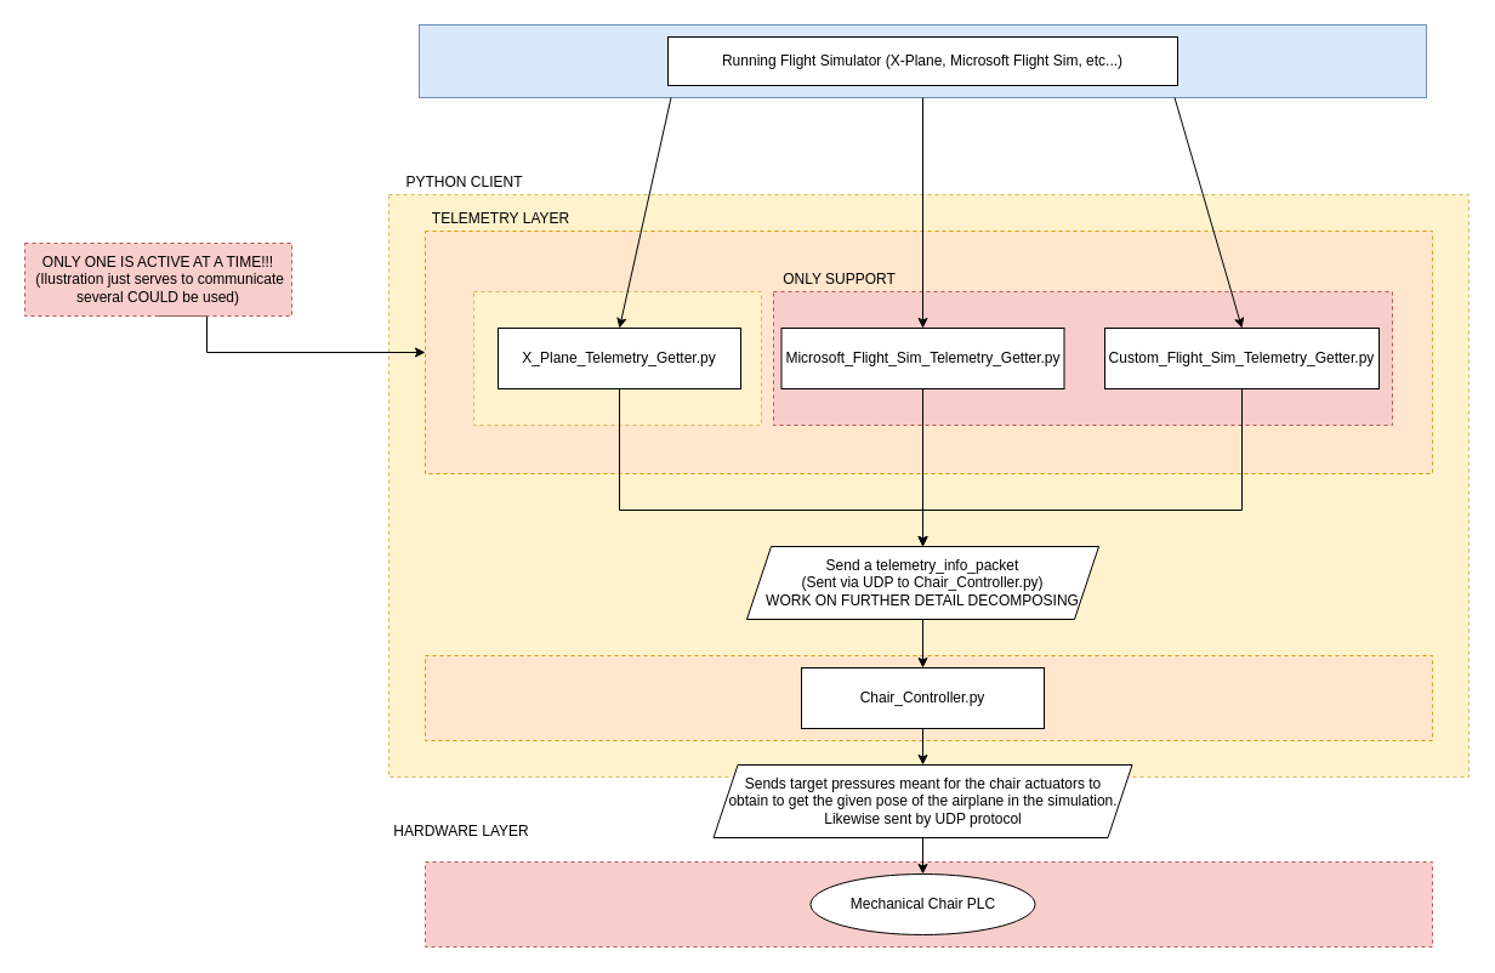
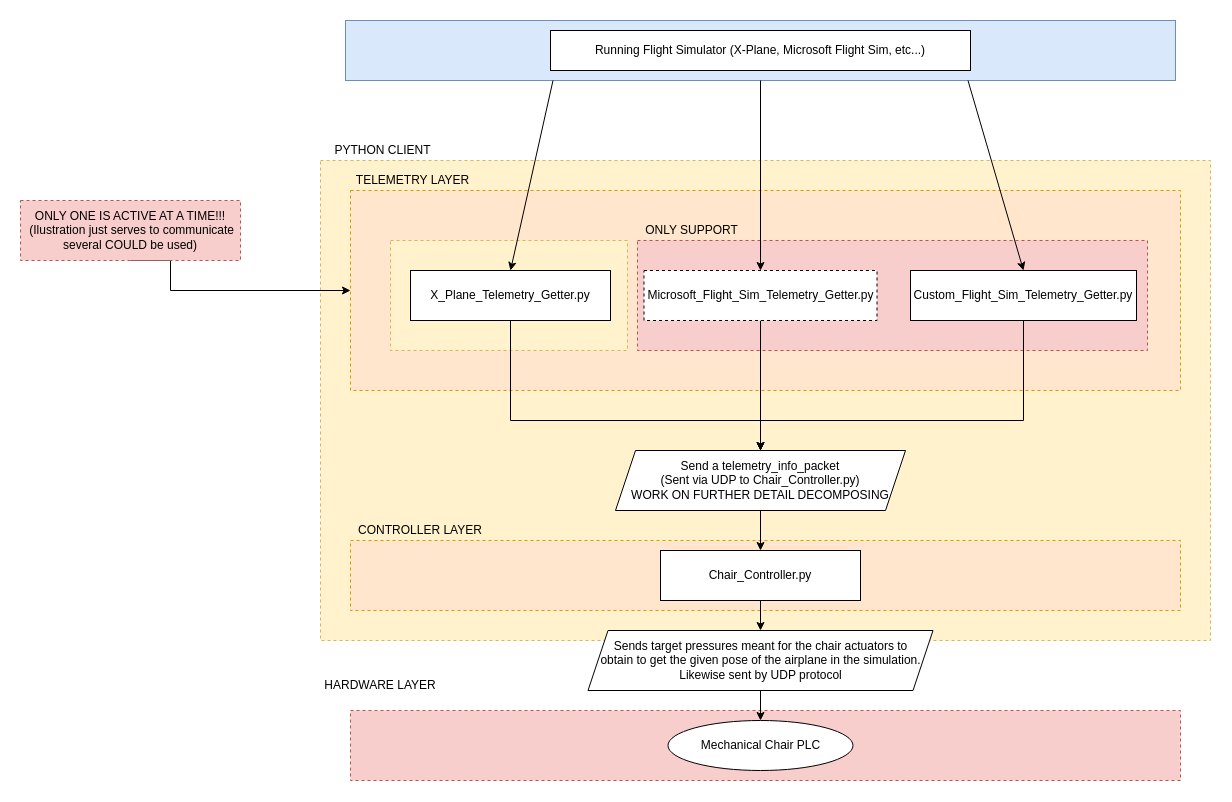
  <mxCell id="0" />
  <mxCell id="1" parent="0" />
  <mxCell id="2" value="" style="rounded=0;whiteSpace=wrap;html=1;fillColor=#fff2cc;strokeColor=#d6b656;dashed=1;" vertex="1" parent="1"><mxGeometry y="160" width="890" height="480" as="geometry" x="320" /></mxCell>
  <mxCell id="3" value="" style="rounded=0;whiteSpace=wrap;html=1;fillColor=#f8cecc;strokeColor=#b85450;dashed=1;" vertex="1" parent="1"><mxGeometry x="350" y="710" width="830" height="70" as="geometry" /></mxCell>
  <mxCell id="4" value="HARDWARE LAYER" style="text;html=1;strokeColor=none;fillColor=none;align=center;verticalAlign=middle;whiteSpace=wrap;rounded=0;dashed=1;" vertex="1" parent="1"><mxGeometry x="310" y="675" width="140" height="20" as="geometry" /></mxCell>
  <mxCell id="5" value="" style="rounded=0;whiteSpace=wrap;html=1;fillColor=#ffe6cc;strokeColor=#d79b00;dashed=1;" vertex="1" parent="1"><mxGeometry x="350" y="540" width="830" height="70" as="geometry" /></mxCell>
  <mxCell id="6" value="" style="rounded=0;whiteSpace=wrap;html=1;fillColor=#ffe6cc;strokeColor=#d79b00;dashed=1;" vertex="1" parent="1"><mxGeometry x="350" y="190" width="830" height="200" as="geometry" /></mxCell>
  <mxCell id="7" value="" style="rounded=0;whiteSpace=wrap;html=1;fillColor=#dae8fc;strokeColor=#6c8ebf;" vertex="1" parent="1"><mxGeometry x="345" y="20" width="830" height="60" as="geometry" /></mxCell>
  <mxCell id="8" style="edgeStyle=orthogonalEdgeStyle;rounded=0;orthogonalLoop=1;jettySize=auto;html=1;exitX=0.5;exitY=1;exitDx=0;exitDy=0;entryX=0.5;entryY=0;entryDx=0;entryDy=0;" edge="1" parent="1" source="9" target="26"><mxGeometry relative="1" as="geometry" /></mxCell>
  <mxCell id="9" value="Send a telemetry_info_packet&lt;br&gt;(Sent via UDP to Chair_Controller.py) &lt;br&gt;WORK ON FURTHER DETAIL DECOMPOSING" style="shape=parallelogram;perimeter=parallelogramPerimeter;whiteSpace=wrap;html=1;fixedSize=1;" vertex="1" parent="1"><mxGeometry x="615" y="450" width="290" height="60" as="geometry" /></mxCell>
  <mxCell id="10" value="" style="rounded=0;whiteSpace=wrap;html=1;dashed=1;fillColor=#f8cecc;strokeColor=#b85450;" vertex="1" parent="1"><mxGeometry x="637" y="240" width="510" height="110" as="geometry" /></mxCell>
  <mxCell id="11" style="edgeStyle=orthogonalEdgeStyle;rounded=0;orthogonalLoop=1;jettySize=auto;html=1;exitX=0.5;exitY=1;exitDx=0;exitDy=0;" edge="1" parent="1" source="12" target="9"><mxGeometry relative="1" as="geometry"><Array as="points"><mxPoint x="1023" y="420" /><mxPoint x="760" y="420" /></Array></mxGeometry></mxCell>
  <mxCell id="12" value="Custom_Flight_Sim_Telemetry_Getter.py" style="rounded=0;whiteSpace=wrap;html=1;" vertex="1" parent="1"><mxGeometry x="910" y="270" width="226" height="50" as="geometry" /></mxCell>
  <mxCell id="13" style="edgeStyle=orthogonalEdgeStyle;rounded=0;orthogonalLoop=1;jettySize=auto;html=1;exitX=0.5;exitY=1;exitDx=0;exitDy=0;entryX=0.5;entryY=0;entryDx=0;entryDy=0;" edge="1" parent="1" source="14" target="9"><mxGeometry relative="1" as="geometry" /></mxCell>
- <mxCell id="14" value="Microsoft_Flight_Sim_Telemetry_Getter.py" style="rounded=0;whiteSpace=wrap;html=1;" vertex="1" parent="1"><mxGeometry x="643.5" y="270" width="233" height="50" as="geometry" /></mxCell>
+ <mxCell id="14" value="Microsoft_Flight_Sim_Telemetry_Getter.py" style="rounded=0;whiteSpace=wrap;html=1;dashed=1;" vertex="1" parent="1"><mxGeometry x="643.5" y="270" width="233" height="50" as="geometry" /></mxCell>
  <mxCell id="15" style="edgeStyle=orthogonalEdgeStyle;rounded=0;orthogonalLoop=1;jettySize=auto;html=1;exitX=0.5;exitY=1;exitDx=0;exitDy=0;entryX=0.5;entryY=0;entryDx=0;entryDy=0;" edge="1" parent="1" source="7" target="14"><mxGeometry relative="1" as="geometry" /></mxCell>
  <mxCell id="16" value="" style="endArrow=classic;html=1;exitX=0.75;exitY=1;exitDx=0;exitDy=0;entryX=0.5;entryY=0;entryDx=0;entryDy=0;" edge="1" parent="1" source="7" target="12"><mxGeometry width="50" height="50" relative="1" as="geometry"><mxPoint x="950" y="230" as="sourcePoint" /><mxPoint x="1000" y="180" as="targetPoint" /></mxGeometry></mxCell>
  <mxCell id="17" value="" style="rounded=0;whiteSpace=wrap;html=1;dashed=1;fillColor=#fff2cc;strokeColor=#d6b656;" vertex="1" parent="1"><mxGeometry x="390" y="240" width="237" height="110" as="geometry" /></mxCell>
  <mxCell id="18" style="edgeStyle=orthogonalEdgeStyle;rounded=0;orthogonalLoop=1;jettySize=auto;html=1;exitX=0.5;exitY=1;exitDx=0;exitDy=0;" edge="1" parent="1" source="19" target="9"><mxGeometry relative="1" as="geometry"><Array as="points"><mxPoint x="510" y="420" /><mxPoint x="760" y="420" /></Array></mxGeometry></mxCell>
  <mxCell id="19" value="X_Plane_Telemetry_Getter.py" style="rounded=0;whiteSpace=wrap;html=1;" vertex="1" parent="1"><mxGeometry x="410" y="270" width="200" height="50" as="geometry" /></mxCell>
  <mxCell id="20" value="" style="endArrow=classic;html=1;exitX=0.25;exitY=1;exitDx=0;exitDy=0;entryX=0.5;entryY=0;entryDx=0;entryDy=0;" edge="1" parent="1" source="7" target="19"><mxGeometry width="50" height="50" relative="1" as="geometry"><mxPoint x="360" y="230" as="sourcePoint" /><mxPoint x="410" y="180" as="targetPoint" /></mxGeometry></mxCell>
  <mxCell id="21" value="ONLY SUPPORT" style="text;html=1;strokeColor=none;fillColor=none;align=center;verticalAlign=middle;whiteSpace=wrap;rounded=0;dashed=1;" vertex="1" parent="1"><mxGeometry x="620" y="220" width="143" height="20" as="geometry" /></mxCell>
  <mxCell id="22" value="TELEMETRY LAYER" style="text;html=1;strokeColor=none;fillColor=none;align=center;verticalAlign=middle;whiteSpace=wrap;rounded=0;dashed=1;" vertex="1" parent="1"><mxGeometry x="350" y="170" width="125" height="20" as="geometry" /></mxCell>
  <mxCell id="23" style="edgeStyle=orthogonalEdgeStyle;rounded=0;orthogonalLoop=1;jettySize=auto;html=1;entryX=0;entryY=0.5;entryDx=0;entryDy=0;exitX=0.5;exitY=1;exitDx=0;exitDy=0;" edge="1" parent="1" source="24" target="6"><mxGeometry relative="1" as="geometry"><mxPoint x="150" y="210" as="sourcePoint" /><mxPoint x="380" y="430" as="targetPoint" /><Array as="points"><mxPoint x="170" y="290" /></Array></mxGeometry></mxCell>
  <mxCell id="24" value="&lt;span&gt;ONLY ONE IS ACTIVE AT A TIME!!!&lt;/span&gt;&lt;br&gt;&lt;span&gt;&amp;nbsp;(Ilustration just serves to communicate several COULD be used)&lt;/span&gt;" style="rounded=0;whiteSpace=wrap;html=1;dashed=1;fillColor=#f8cecc;strokeColor=#b85450;" vertex="1" parent="1"><mxGeometry x="20" y="200" width="220" height="60" as="geometry" /></mxCell>
  <mxCell id="25" style="edgeStyle=orthogonalEdgeStyle;rounded=0;orthogonalLoop=1;jettySize=auto;html=1;exitX=0.5;exitY=1;exitDx=0;exitDy=0;entryX=0.5;entryY=0;entryDx=0;entryDy=0;" edge="1" parent="1" source="26" target="29"><mxGeometry relative="1" as="geometry" /></mxCell>
  <mxCell id="26" value="Chair_Controller.py" style="rounded=0;whiteSpace=wrap;html=1;" vertex="1" parent="1"><mxGeometry x="660" y="550" width="200" height="50" as="geometry" /></mxCell>
+ <mxCell id="27" value="CONTROLLER LAYER" style="text;html=1;strokeColor=none;fillColor=none;align=center;verticalAlign=middle;whiteSpace=wrap;rounded=0;dashed=1;" vertex="1" parent="1"><mxGeometry x="350" y="520" width="140" height="20" as="geometry" /></mxCell>
  <mxCell id="28" style="edgeStyle=orthogonalEdgeStyle;rounded=0;orthogonalLoop=1;jettySize=auto;html=1;exitX=0.5;exitY=1;exitDx=0;exitDy=0;entryX=0.5;entryY=0;entryDx=0;entryDy=0;" edge="1" parent="1" source="29" target="31"><mxGeometry relative="1" as="geometry"><mxPoint x="760" y="750" as="targetPoint" /></mxGeometry></mxCell>
  <mxCell id="29" value="Sends target pressures meant for the chair actuators to obtain to get the given pose of the airplane in the simulation. Likewise sent by UDP protocol" style="shape=parallelogram;perimeter=parallelogramPerimeter;whiteSpace=wrap;html=1;fixedSize=1;spacing=10;" vertex="1" parent="1"><mxGeometry x="587.5" y="630" width="345" height="60" as="geometry" /></mxCell>
  <mxCell id="30" value="&lt;span&gt;Running Flight Simulator (X-Plane, Microsoft Flight Sim, etc...)&lt;/span&gt;" style="rounded=0;whiteSpace=wrap;html=1;fillColor=#ffffff;" vertex="1" parent="1"><mxGeometry x="550" y="30" width="420" height="40" as="geometry" /></mxCell>
  <mxCell id="31" value="&lt;span&gt;Mechanical Chair PLC&lt;/span&gt;" style="ellipse;whiteSpace=wrap;html=1;fillColor=#ffffff;" vertex="1" parent="1"><mxGeometry x="667.5" y="720" width="185" height="50" as="geometry" /></mxCell>
  <mxCell id="32" value="PYTHON CLIENT" style="text;html=1;strokeColor=none;fillColor=none;align=center;verticalAlign=middle;whiteSpace=wrap;rounded=0;dashed=1;" vertex="1" parent="1"><mxGeometry y="140" width="125" height="20" as="geometry" x="320" /></mxCell>
